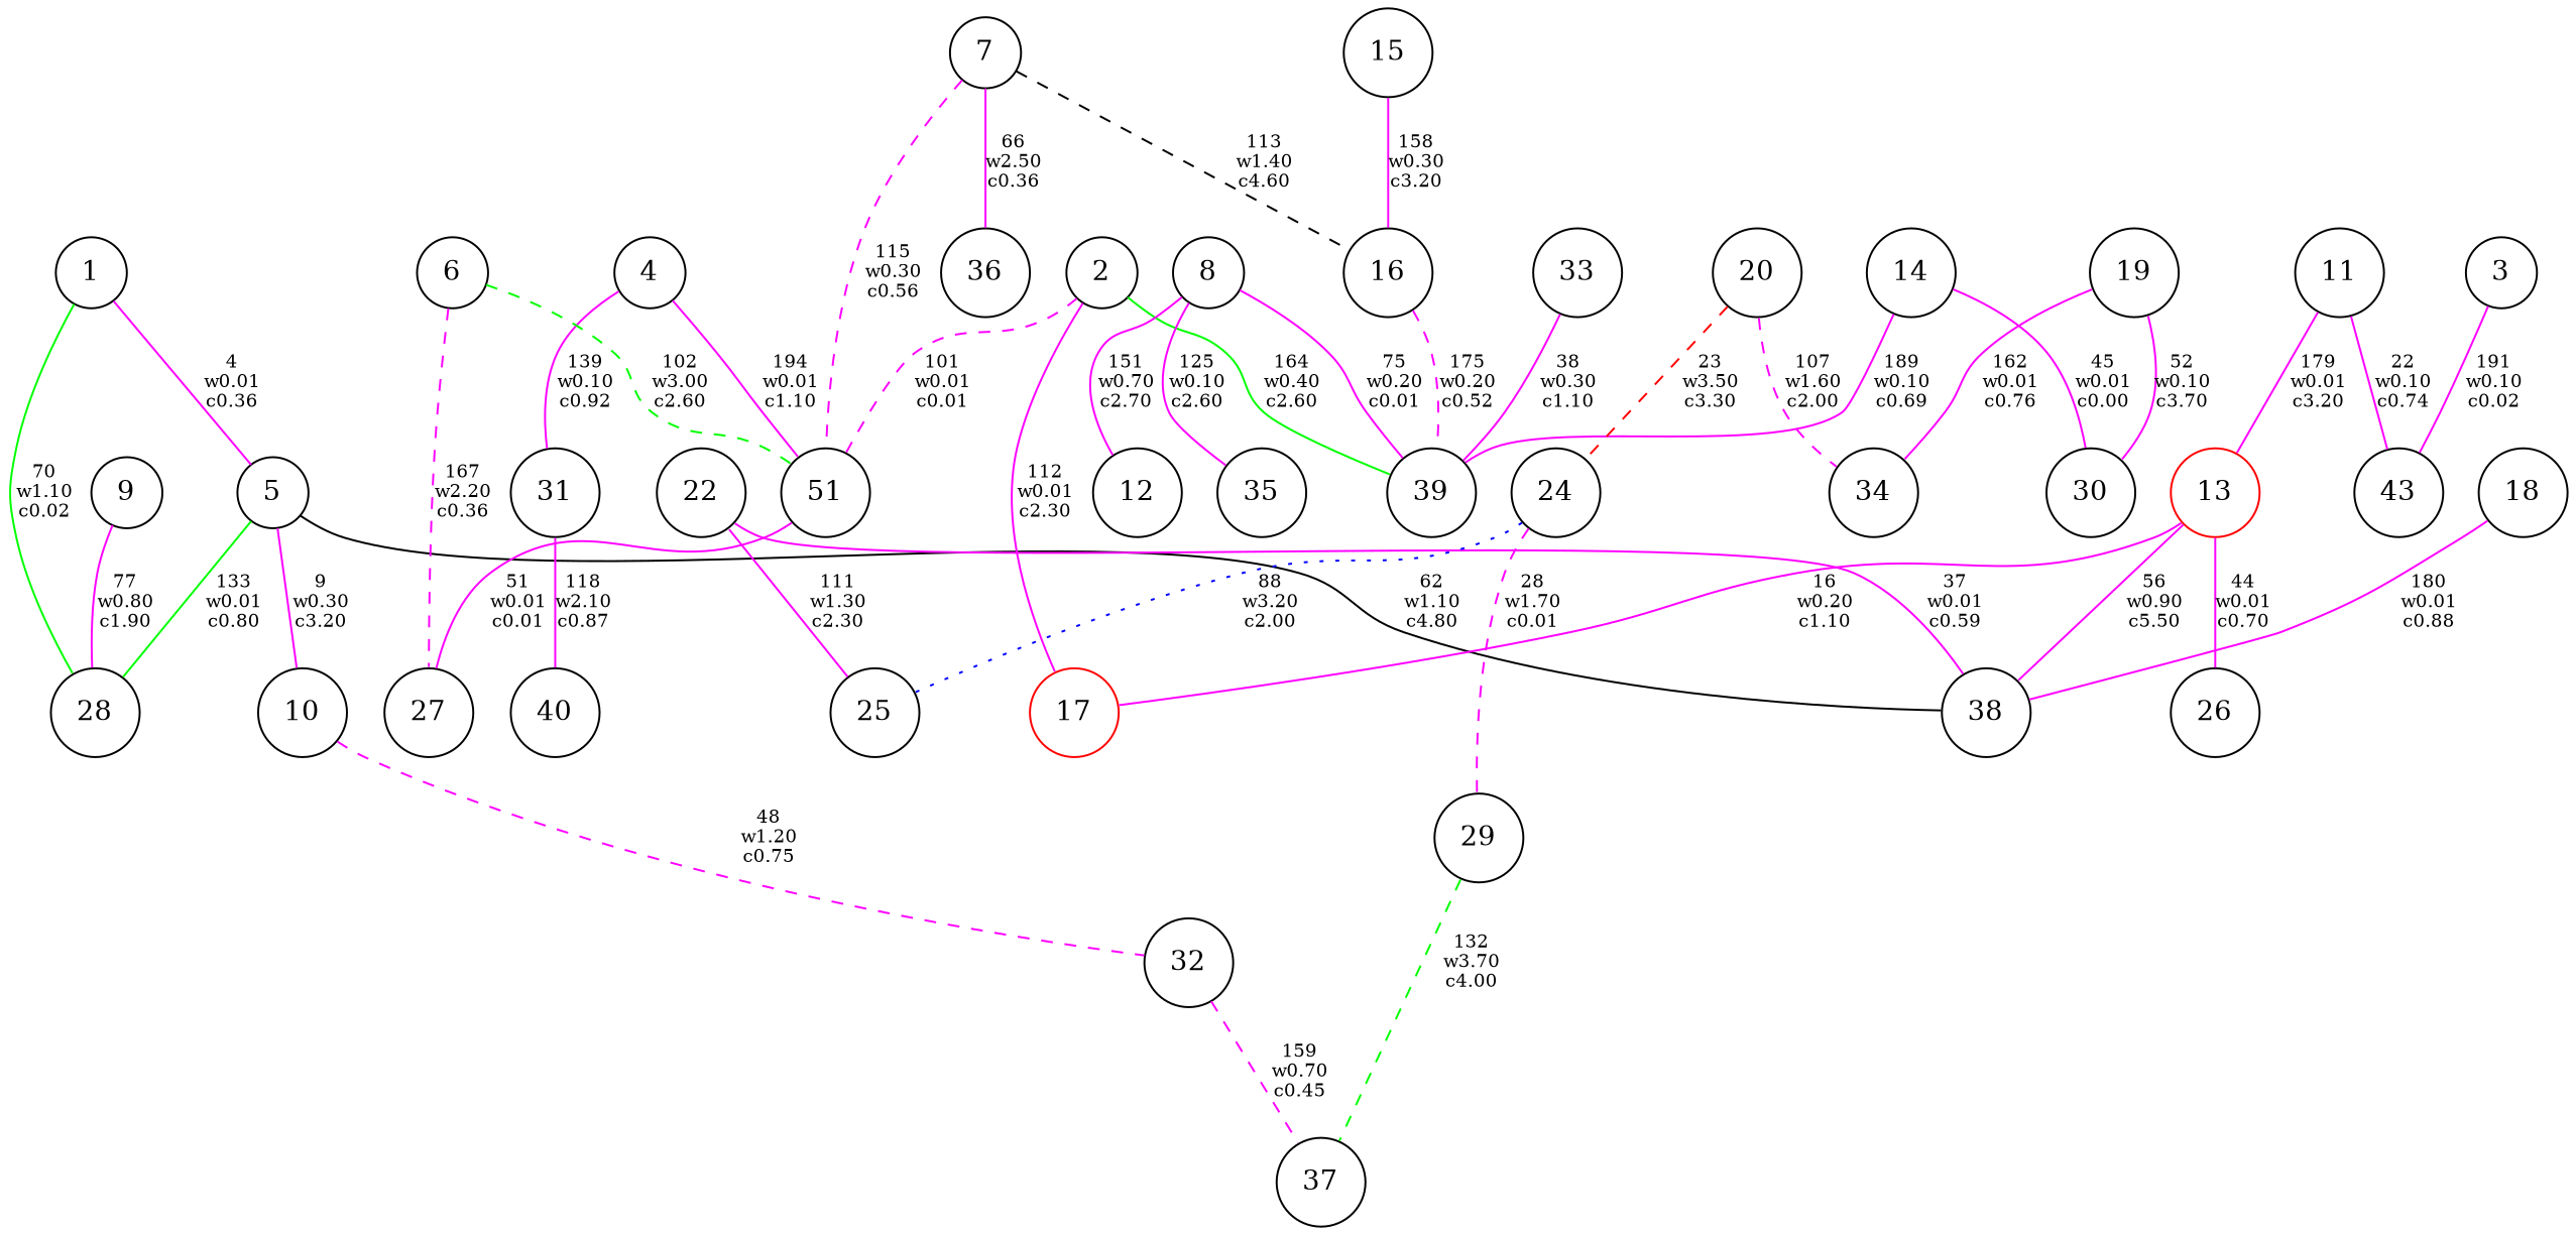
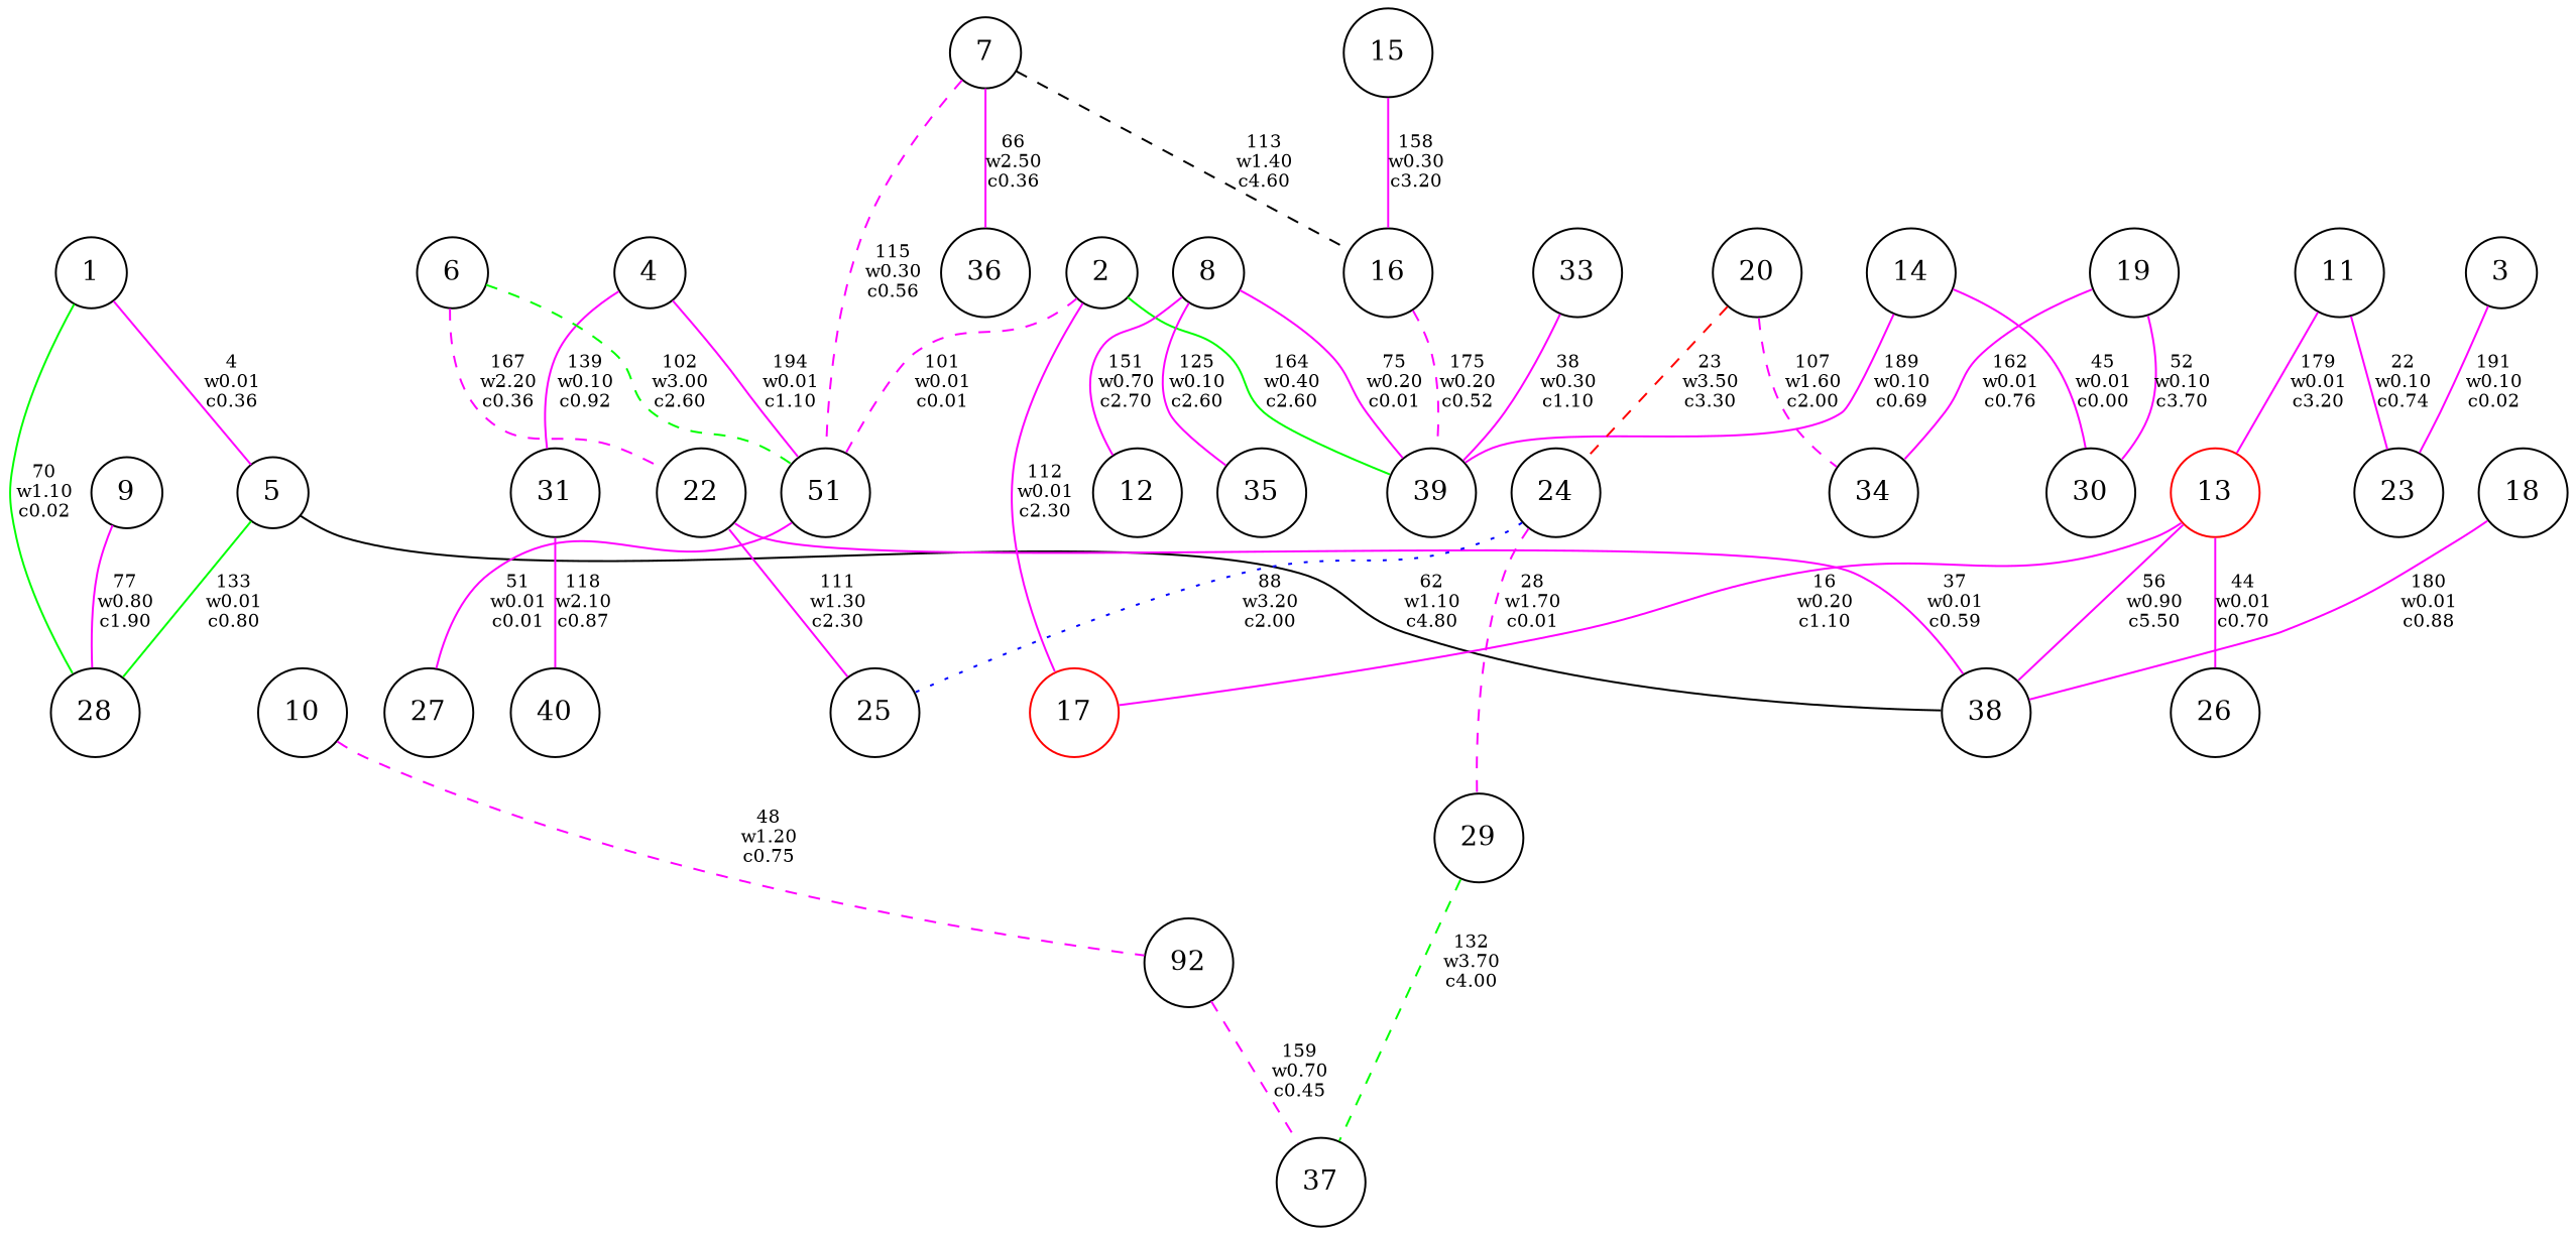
  strict graph {
    Damping=.95
    node [color=black shape=circle]
    edge [color="#ff00ff" fontsize=9 style=solid]
    n1 [label=1]
    n2 [label=5]
    n3 [label=28]
    n4 [label=10]
    n5 [label=38]
    n6 [label=2]
    n7 [color="#ff0000" label=17]
    n8 [label=51]
    n9 [label=39]
    n10 [label=27]
    n11 [label=3]
-   n12 [label=43]
+   n12 [label=23]
    n13 [label=4]
    n14 [label=31]
    n15 [label=40]
-   n16 [label=32]
+   n16 [label=92]
    n17 [label=6]
    n18 [label=22]
    n19 [label=25]
    n20 [label=7]
    n21 [label=16]
    n22 [label=36]
    n23 [label=8]
    n24 [label=12]
    n25 [label=35]
    n26 [label=9]
    n27 [label=37]
    n28 [label=11]
    n29 [color="#ff0000" label=13]
    n30 [label=26]
    n31 [label=14]
    n32 [label=30]
    n33 [label=15]
    n34 [label=18]
    n35 [label=19]
    n36 [label=34]
    n37 [label=20]
    n38 [label=24]
    n39 [label=29]
    n40 [label=33]
    n1 -- n2 [label="4\nw0.01\nc0.36"]
    n1 -- n3 [color="#00ff00" label="70\nw1.10\nc0.02"]
    n2 -- n3 [color="#00ff00" label="133\nw0.01\nc0.80"]
-   n2 -- n4 [label="9\nw0.30\nc3.20"]
    n2 -- n5 [color=black label="62\nw1.10\nc4.80"]
    n4 -- n16 [label="48\nw1.20\nc0.75" style=dashed]
    n6 -- n7 [label="112\nw0.01\nc2.30"]
    n6 -- n8 [label="101\nw0.01\nc0.01" style=dashed]
    n6 -- n9 [color="#00ff00" label="164\nw0.40\nc2.60"]
    n8 -- n10 [label="51\nw0.01\nc0.01"]
    n11 -- n12 [label="191\nw0.10\nc0.02"]
    n13 -- n8 [label="194\nw0.01\nc1.10"]
    n13 -- n14 [label="139\nw0.10\nc0.92"]
    n14 -- n15 [label="118\nw2.10\nc0.87"]
    n16 -- n27 [label="159\nw0.70\nc0.45" style=dashed]
    n17 -- n8 [color="#00ff00" label="102\nw3.00\nc2.60" style=dashed]
-   n17 -- n10 [label="167\nw2.20\nc0.36" style=dashed]
+   n17 -- n18 [label="167\nw2.20\nc0.36" style=dashed]
    n18 -- n5 [label="37\nw0.01\nc0.59"]
    n18 -- n19 [label="111\nw1.30\nc2.30"]
    n20 -- n8 [label="115\nw0.30\nc0.56" style=dashed]
    n20 -- n21 [color=black label="113\nw1.40\nc4.60" style=dashed]
    n20 -- n22 [label="66\nw2.50\nc0.36"]
    n21 -- n9 [label="175\nw0.20\nc0.52" style=dashed]
    n23 -- n9 [label="75\nw0.20\nc0.01"]
    n23 -- n24 [label="151\nw0.70\nc2.70"]
    n23 -- n25 [label="125\nw0.10\nc2.60"]
    n26 -- n3 [label="77\nw0.80\nc1.90"]
    n28 -- n12 [label="22\nw0.10\nc0.74"]
    n28 -- n29 [label="179\nw0.01\nc3.20"]
    n29 -- n5 [label="56\nw0.90\nc5.50"]
    n29 -- n7 [label="16\nw0.20\nc1.10"]
    n29 -- n30 [label="44\nw0.01\nc0.70"]
    n31 -- n9 [label="189\nw0.10\nc0.69"]
    n31 -- n32 [label="45\nw0.01\nc0.00"]
    n33 -- n21 [label="158\nw0.30\nc3.20"]
    n34 -- n5 [label="180\nw0.01\nc0.88"]
    n35 -- n32 [label="52\nw0.10\nc3.70"]
    n35 -- n36 [label="162\nw0.01\nc0.76"]
    n37 -- n36 [label="107\nw1.60\nc2.00" style=dashed]
    n37 -- n38 [color="#ff0000" label="23\nw3.50\nc3.30" style=dashed]
    n38 -- n19 [color="#0000ff" label="88\nw3.20\nc2.00" style=dotted]
    n38 -- n39 [label="28\nw1.70\nc0.01" style=dashed]
    n39 -- n27 [color="#00ff00" label="132\nw3.70\nc4.00" style=dashed]
    n40 -- n9 [label="38\nw0.30\nc1.10"]
  }
